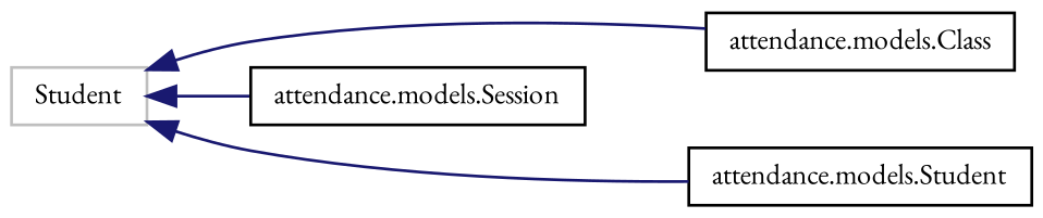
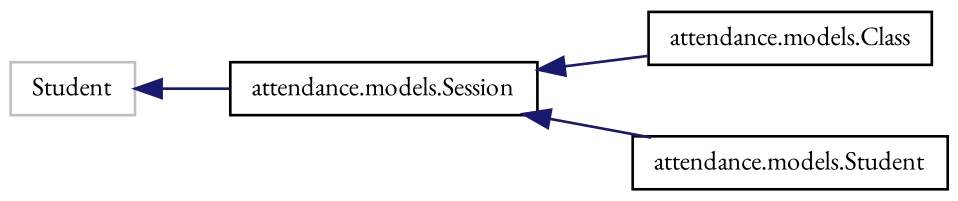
  digraph {
    fontname="EB Garamond"
    rankdir=LR
    node [color=black fillcolor=white fontname="EB Garamond" fontsize=10 shape=record style=filled]
    edge [color=midnightblue dir=back fontname="EB Garamond" fontsize=10 labelfontname=Helvetica labelfontsize=10 style=solid]
    n1 [color=grey75 height=0.2 label=Student width=0.4]
    n2 [height=0.2 label="attendance.models.Class" width=0.4]
    n3 [height=0.2 label="attendance.models.Session" width=0.4]
    n4 [height=0.2 label="attendance.models.Student" width=0.4]
-   n1 -> n2
+   n3 -> n2
    n1 -> n3
-   n1 -> n4
+   n3 -> n4
  }
